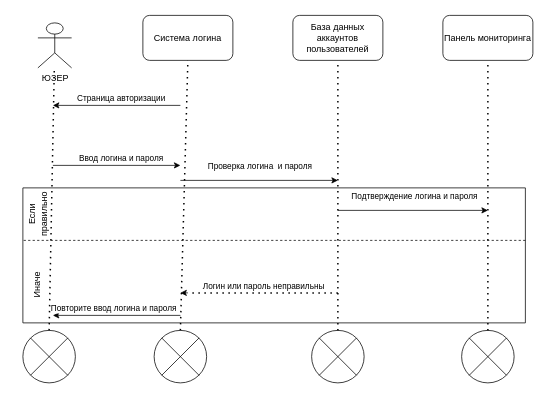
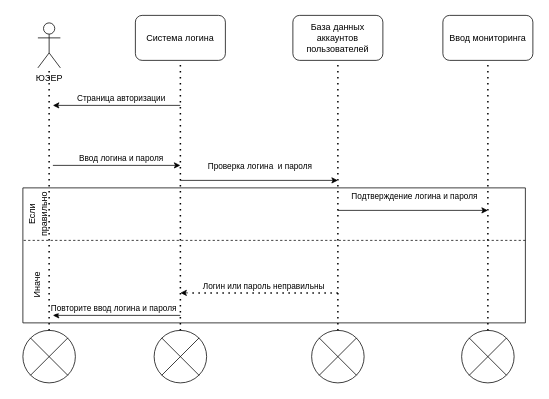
  <mxCell id="0" />
  <mxCell id="1" parent="0" />
- <mxCell id="2" value="ЮЗЕР" style="shape=umlActor;verticalLabelPosition=bottom;verticalAlign=top;html=1;outlineConnect=0;" vertex="1" parent="1"><mxGeometry x="50" y="30" width="45" height="60" as="geometry" /></mxCell>
- <mxCell id="3" value="Система логина" style="rounded=1;whiteSpace=wrap;html=1;" vertex="1" parent="1"><mxGeometry x="190" y="20" width="120" height="60" as="geometry" /></mxCell>
+ <mxCell id="2" value="ЮЗЕР" style="shape=umlActor;verticalLabelPosition=bottom;verticalAlign=top;html=1;outlineConnect=0;" vertex="1" parent="1"><mxGeometry x="50" y="30" width="30" height="60" as="geometry" /></mxCell>
+ <mxCell id="3" value="Система логина" style="rounded=1;whiteSpace=wrap;html=1;" vertex="1" parent="1"><mxGeometry x="180" y="20" width="120" height="60" as="geometry" /></mxCell>
  <mxCell id="4" value="База данных аккаунтов пользователей" style="rounded=1;whiteSpace=wrap;html=1;" vertex="1" parent="1"><mxGeometry x="390" y="20" width="120" height="60" as="geometry" /></mxCell>
- <mxCell id="5" value="Панель мониторинга" style="rounded=1;whiteSpace=wrap;html=1;" vertex="1" parent="1"><mxGeometry x="590" y="20" width="120" height="60" as="geometry" /></mxCell>
+ <mxCell id="5" value="Ввод мониторинга" style="rounded=1;whiteSpace=wrap;html=1;" vertex="1" parent="1"><mxGeometry x="590" y="20" width="120" height="60" as="geometry" /></mxCell>
  <mxCell id="6" value="" style="verticalLabelPosition=bottom;verticalAlign=top;html=1;shape=mxgraph.flowchart.or;" vertex="1" parent="1"><mxGeometry x="30" y="440" width="70" height="70" as="geometry" /></mxCell>
  <mxCell id="7" value="" style="verticalLabelPosition=bottom;verticalAlign=top;html=1;shape=mxgraph.flowchart.or;" vertex="1" parent="1"><mxGeometry x="205" y="440" width="70" height="70" as="geometry" /></mxCell>
  <mxCell id="8" value="" style="verticalLabelPosition=bottom;verticalAlign=top;html=1;shape=mxgraph.flowchart.or;" vertex="1" parent="1"><mxGeometry x="415" y="440" width="70" height="70" as="geometry" /></mxCell>
  <mxCell id="9" value="" style="verticalLabelPosition=bottom;verticalAlign=top;html=1;shape=mxgraph.flowchart.or;" vertex="1" parent="1"><mxGeometry x="615" y="440" width="70" height="70" as="geometry" /></mxCell>
  <mxCell id="10" value="" style="endArrow=none;dashed=1;html=1;dashPattern=1 3;strokeWidth=2;rounded=0;exitX=0.5;exitY=0;exitDx=0;exitDy=0;exitPerimeter=0;" edge="1" parent="1" source="6" target="2"><mxGeometry width="50" height="50" relative="1" as="geometry"><mxPoint x="120" y="240" as="sourcePoint" /><mxPoint x="170" y="190" as="targetPoint" /></mxGeometry></mxCell>
  <mxCell id="11" value="" style="endArrow=none;dashed=1;html=1;dashPattern=1 3;strokeWidth=2;rounded=0;entryX=0.5;entryY=1;entryDx=0;entryDy=0;exitX=0.5;exitY=0;exitDx=0;exitDy=0;exitPerimeter=0;" edge="1" parent="1" source="7" target="3"><mxGeometry width="50" height="50" relative="1" as="geometry"><mxPoint x="320" y="280" as="sourcePoint" /><mxPoint x="370" y="230" as="targetPoint" /></mxGeometry></mxCell>
  <mxCell id="12" value="" style="endArrow=none;dashed=1;html=1;dashPattern=1 3;strokeWidth=2;rounded=0;entryX=0.5;entryY=1;entryDx=0;entryDy=0;exitX=0.5;exitY=0;exitDx=0;exitDy=0;exitPerimeter=0;" edge="1" parent="1" source="8" target="4"><mxGeometry width="50" height="50" relative="1" as="geometry"><mxPoint x="250" y="380" as="sourcePoint" /><mxPoint x="250" y="90" as="targetPoint" /></mxGeometry></mxCell>
  <mxCell id="13" value="" style="endArrow=none;dashed=1;html=1;dashPattern=1 3;strokeWidth=2;rounded=0;entryX=0.5;entryY=1;entryDx=0;entryDy=0;exitX=0.5;exitY=0;exitDx=0;exitDy=0;exitPerimeter=0;" edge="1" parent="1" source="9" target="5"><mxGeometry width="50" height="50" relative="1" as="geometry"><mxPoint x="460" y="380" as="sourcePoint" /><mxPoint x="460" y="90" as="targetPoint" /></mxGeometry></mxCell>
  <mxCell id="14" value="" style="endArrow=classic;html=1;rounded=0;" edge="1" parent="1"><mxGeometry width="50" height="50" relative="1" as="geometry"><mxPoint x="240" y="140" as="sourcePoint" /><mxPoint x="70" y="140" as="targetPoint" /></mxGeometry></mxCell>
  <mxCell id="15" value="Страница авторизации" style="edgeLabel;html=1;align=center;verticalAlign=middle;resizable=0;points=[];" vertex="1" connectable="0" parent="14"><mxGeometry x="-0.266" y="-3" relative="1" as="geometry"><mxPoint x="-18" y="-7" as="offset" /></mxGeometry></mxCell>
  <mxCell id="16" value="" style="endArrow=classic;html=1;rounded=0;" edge="1" parent="1"><mxGeometry width="50" height="50" relative="1" as="geometry"><mxPoint x="70" y="220" as="sourcePoint" /><mxPoint x="240" y="220" as="targetPoint" /></mxGeometry></mxCell>
  <mxCell id="17" value="Ввод логина и пароля" style="edgeLabel;html=1;align=center;verticalAlign=middle;resizable=0;points=[];" vertex="1" connectable="0" parent="16"><mxGeometry x="-0.266" y="-3" relative="1" as="geometry"><mxPoint x="28" y="-13" as="offset" /></mxGeometry></mxCell>
  <mxCell id="18" value="" style="endArrow=classic;html=1;rounded=0;" edge="1" parent="1"><mxGeometry width="50" height="50" relative="1" as="geometry"><mxPoint x="240" y="240" as="sourcePoint" /><mxPoint x="450" y="240" as="targetPoint" /></mxGeometry></mxCell>
  <mxCell id="19" value="Проверка логина&amp;nbsp; и пароля" style="edgeLabel;html=1;align=center;verticalAlign=middle;resizable=0;points=[];" vertex="1" connectable="0" parent="18"><mxGeometry x="-0.266" y="-3" relative="1" as="geometry"><mxPoint x="28" y="-23" as="offset" /></mxGeometry></mxCell>
  <mxCell id="20" value="" style="endArrow=classic;html=1;rounded=0;" edge="1" parent="1"><mxGeometry width="50" height="50" relative="1" as="geometry"><mxPoint x="450" y="280" as="sourcePoint" /><mxPoint x="650" y="280" as="targetPoint" /></mxGeometry></mxCell>
  <mxCell id="21" value="Подтверждение логина и пароля" style="edgeLabel;html=1;align=center;verticalAlign=middle;resizable=0;points=[];" vertex="1" connectable="0" parent="20"><mxGeometry x="-0.266" y="-3" relative="1" as="geometry"><mxPoint x="28" y="-23" as="offset" /></mxGeometry></mxCell>
  <mxCell id="22" value="" style="endArrow=none;html=1;rounded=0;" edge="1" parent="1"><mxGeometry width="50" height="50" relative="1" as="geometry"><mxPoint x="30" y="250" as="sourcePoint" /><mxPoint x="700" y="430" as="targetPoint" /><Array as="points"><mxPoint x="700" y="250" /></Array></mxGeometry></mxCell>
  <mxCell id="23" value="" style="endArrow=none;html=1;rounded=0;" edge="1" parent="1"><mxGeometry width="50" height="50" relative="1" as="geometry"><mxPoint x="30" y="250" as="sourcePoint" /><mxPoint x="700" y="430" as="targetPoint" /><Array as="points"><mxPoint x="30" y="430" /></Array></mxGeometry></mxCell>
  <mxCell id="24" value="" style="endArrow=none;dashed=1;html=1;rounded=0;" edge="1" parent="1"><mxGeometry width="50" height="50" relative="1" as="geometry"><mxPoint x="700" y="320" as="sourcePoint" /><mxPoint x="30" y="320" as="targetPoint" /></mxGeometry></mxCell>
  <mxCell id="25" value="" style="endArrow=classic;html=1;rounded=0;" edge="1" parent="1"><mxGeometry width="50" height="50" relative="1" as="geometry"><mxPoint x="240" y="420" as="sourcePoint" /><mxPoint x="70" y="420" as="targetPoint" /></mxGeometry></mxCell>
  <mxCell id="26" value="Повторите ввод логина и пароля" style="edgeLabel;html=1;align=center;verticalAlign=middle;resizable=0;points=[];" vertex="1" connectable="0" parent="25"><mxGeometry x="-0.266" y="-3" relative="1" as="geometry"><mxPoint x="-28" y="-7" as="offset" /></mxGeometry></mxCell>
  <mxCell id="27" value="" style="endArrow=classic;html=1;rounded=0;" edge="1" parent="1"><mxGeometry width="50" height="50" relative="1" as="geometry"><mxPoint x="250" y="390" as="sourcePoint" /><mxPoint x="240" y="390" as="targetPoint" /></mxGeometry></mxCell>
  <mxCell id="28" value="" style="endArrow=none;dashed=1;html=1;dashPattern=1 3;strokeWidth=2;rounded=0;" edge="1" parent="1"><mxGeometry width="50" height="50" relative="1" as="geometry"><mxPoint x="450" y="390" as="sourcePoint" /><mxPoint x="250" y="390" as="targetPoint" /></mxGeometry></mxCell>
  <mxCell id="29" value="Логин или пароль неправильны" style="edgeLabel;html=1;align=center;verticalAlign=middle;resizable=0;points=[];" vertex="1" connectable="0" parent="28"><mxGeometry x="0.231" relative="1" as="geometry"><mxPoint x="23" y="-10" as="offset" /></mxGeometry></mxCell>
  <mxCell id="30" value="Иначе" style="text;html=1;strokeColor=none;fillColor=none;align=center;verticalAlign=middle;whiteSpace=wrap;rounded=0;rotation=-90;" vertex="1" parent="1"><mxGeometry x="20" y="364.31" width="60" height="30" as="geometry" /></mxCell>
  <mxCell id="31" value="Если правильно" style="text;html=1;strokeColor=none;fillColor=none;align=center;verticalAlign=middle;whiteSpace=wrap;rounded=0;rotation=-90;" vertex="1" parent="1"><mxGeometry x="20" y="270" width="60" height="30" as="geometry" /></mxCell>
